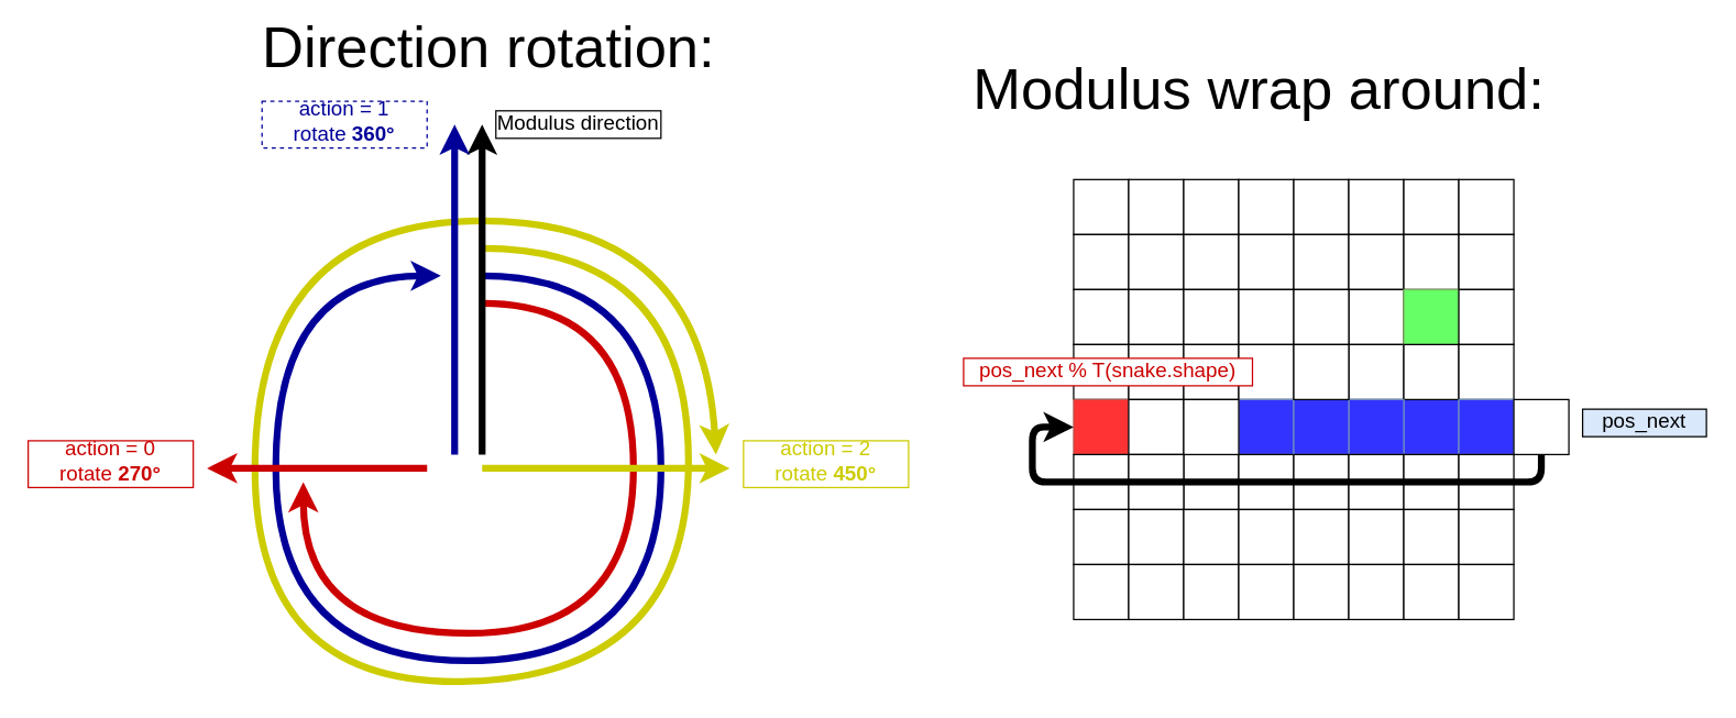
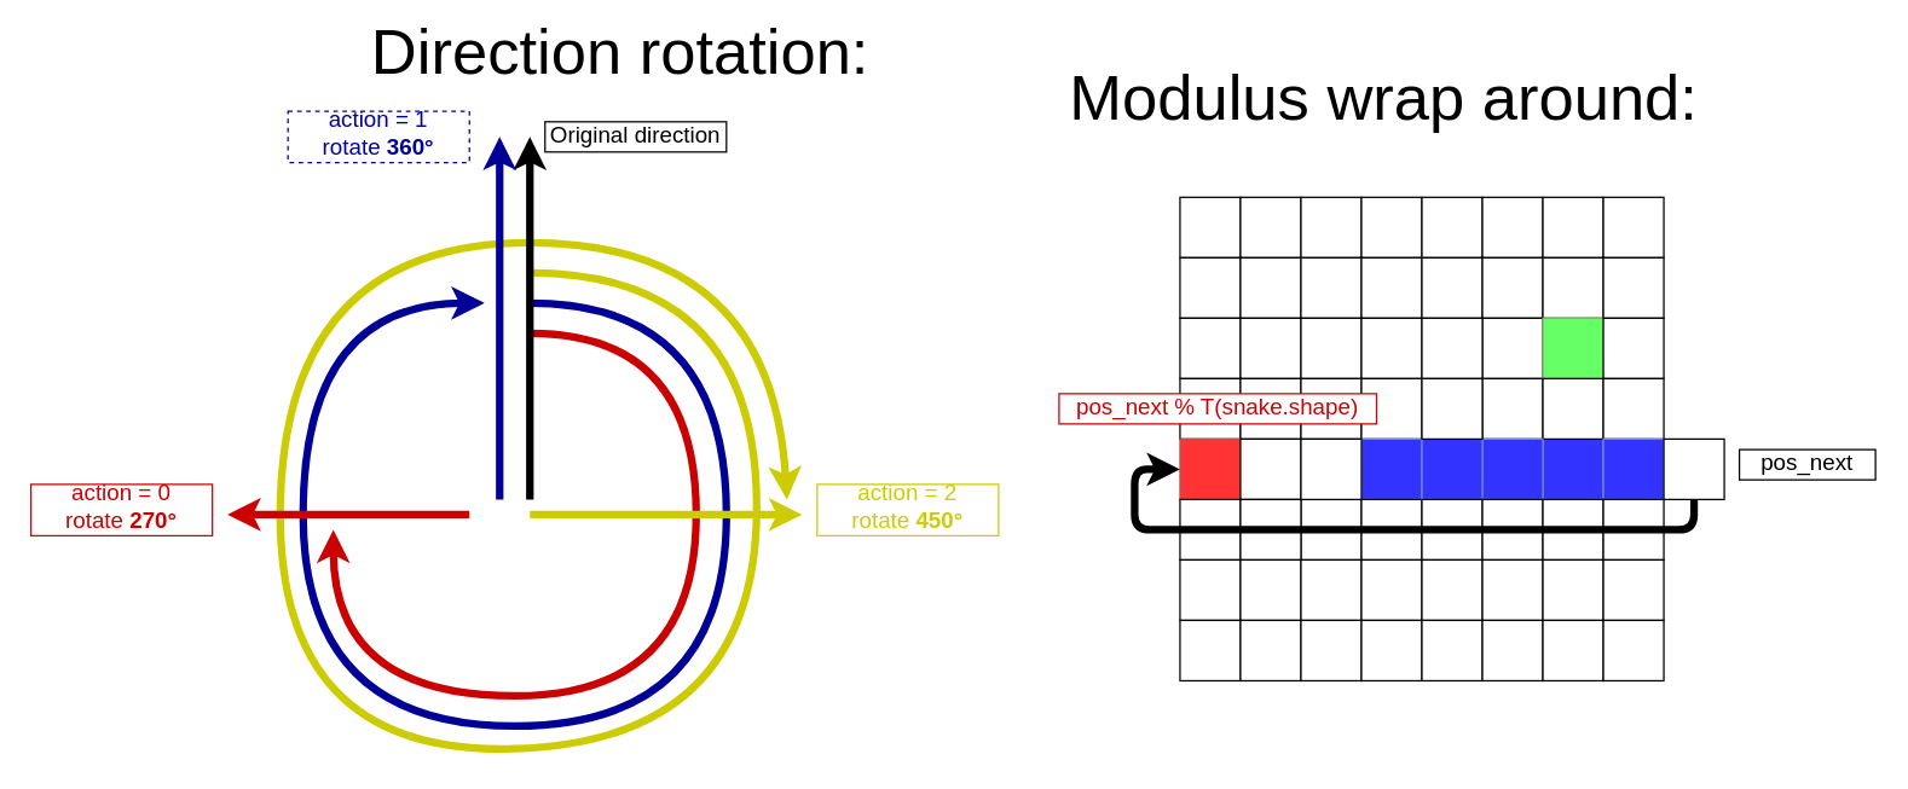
  <mxCell id="0" />
  <mxCell id="1" parent="0" />
  <mxCell id="2" value="" style="curved=1;endArrow=classic;html=1;rounded=1;fontSize=15;fontColor=#FF0000;strokeColor=#CC0000;strokeWidth=5;" edge="1" parent="1"><mxGeometry width="50" height="50" relative="1" as="geometry"><mxPoint x="350" y="220" as="sourcePoint" /><mxPoint x="220" y="350" as="targetPoint" /><Array as="points"><mxPoint x="460" y="220" /><mxPoint x="460" y="460" /><mxPoint x="220" y="460" /></Array></mxGeometry></mxCell>
  <mxCell id="3" value="" style="curved=1;endArrow=classic;html=1;rounded=1;fontSize=15;fontColor=#FF0000;strokeColor=#000099;strokeWidth=5;" edge="1" parent="1"><mxGeometry width="50" height="50" relative="1" as="geometry"><mxPoint x="350" y="200" as="sourcePoint" /><mxPoint x="320" y="200" as="targetPoint" /><Array as="points"><mxPoint x="480" y="200" /><mxPoint x="480" y="480" /><mxPoint x="200" y="480" /><mxPoint x="200" y="200" /></Array></mxGeometry></mxCell>
  <mxCell id="4" value="" style="curved=1;endArrow=classic;html=1;rounded=1;fontSize=15;fontColor=#FF0000;strokeColor=#CCCC00;strokeWidth=5;" edge="1" parent="1"><mxGeometry width="50" height="50" relative="1" as="geometry"><mxPoint x="350" y="180" as="sourcePoint" /><mxPoint x="520" y="330" as="targetPoint" /><Array as="points"><mxPoint x="500" y="180" /><mxPoint x="500" y="490" /><mxPoint x="180" y="500" /><mxPoint x="190" y="160" /><mxPoint x="510" y="160" /></Array></mxGeometry></mxCell>
  <mxCell id="5" value="" style="endArrow=classic;html=1;rounded=1;fontSize=15;fontColor=#FF0000;strokeColor=#CC0000;strokeWidth=5;" edge="1" parent="1"><mxGeometry width="50" height="50" relative="1" as="geometry"><mxPoint x="310" y="340" as="sourcePoint" /><mxPoint x="150" y="340" as="targetPoint" /></mxGeometry></mxCell>
  <mxCell id="6" value="" style="endArrow=classic;html=1;rounded=1;fontSize=15;fontColor=#FF0000;strokeColor=#000000;strokeWidth=5;" edge="1" parent="1"><mxGeometry width="50" height="50" relative="1" as="geometry"><mxPoint x="350" y="330" as="sourcePoint" /><mxPoint x="350" y="90" as="targetPoint" /></mxGeometry></mxCell>
  <mxCell id="7" value="" style="endArrow=classic;html=1;rounded=1;fontSize=15;fontColor=#FF0000;strokeColor=#CCCC00;strokeWidth=5;" edge="1" parent="1"><mxGeometry width="50" height="50" relative="1" as="geometry"><mxPoint x="350" y="340" as="sourcePoint" /><mxPoint x="530" y="340" as="targetPoint" /></mxGeometry></mxCell>
  <mxCell id="8" value="" style="endArrow=classic;html=1;rounded=1;fontSize=15;fontColor=#FF0000;strokeColor=#000099;strokeWidth=5;" edge="1" parent="1"><mxGeometry width="50" height="50" relative="1" as="geometry"><mxPoint x="330" y="330" as="sourcePoint" /><mxPoint x="330" y="90" as="targetPoint" /></mxGeometry></mxCell>
- <mxCell id="9" value="Modulus direction" style="rounded=0;whiteSpace=wrap;html=1;fontSize=15;fontColor=#000000;strokeColor=default;strokeWidth=1;spacingBottom=5;" vertex="1" parent="1"><mxGeometry x="360" y="80" width="120" height="20" as="geometry" /></mxCell>
+ <mxCell id="9" value="Original direction" style="rounded=0;whiteSpace=wrap;html=1;fontSize=15;fontColor=#000000;strokeColor=default;strokeWidth=1;spacingBottom=5;" vertex="1" parent="1"><mxGeometry x="360" y="80" width="120" height="20" as="geometry" /></mxCell>
  <mxCell id="10" value="&lt;div&gt;action = 1&lt;br&gt;&lt;/div&gt;&lt;div&gt;rotate &lt;b&gt;360&lt;/b&gt;&lt;strong class=&quot;header-char&quot;&gt;°&lt;/strong&gt;&lt;/div&gt;&lt;sup&gt;&lt;/sup&gt;" style="rounded=0;whiteSpace=wrap;html=1;fontSize=15;fontColor=#000099;strokeColor=#000099;strokeWidth=1;spacingBottom=6;dashed=1;" vertex="1" parent="1"><mxGeometry x="190" y="73" width="120" height="34" as="geometry" /></mxCell>
  <mxCell id="11" value="&lt;div&gt;action = 0&lt;/div&gt;&lt;div&gt;rotate &lt;b&gt;270&lt;/b&gt;&lt;strong class=&quot;header-char&quot;&gt;°&lt;/strong&gt;&lt;/div&gt;" style="rounded=0;whiteSpace=wrap;html=1;fontSize=15;fontColor=#CC0000;strokeColor=#CC0000;strokeWidth=1;spacingBottom=6;" vertex="1" parent="1"><mxGeometry y="320" width="120" height="34" as="geometry" x="20" /></mxCell>
  <mxCell id="12" value="&lt;div&gt;action = 2&lt;br&gt;&lt;/div&gt;&lt;div&gt;rotate &lt;b&gt;450&lt;span class=&quot;header-char&quot;&gt;°&lt;/span&gt;&lt;/b&gt;&lt;/div&gt;" style="rounded=0;whiteSpace=wrap;html=1;fontSize=15;fontColor=#CCCC00;strokeColor=#CCCC00;strokeWidth=1;spacingBottom=6;" vertex="1" parent="1"><mxGeometry x="540" y="320" width="120" height="34" as="geometry" /></mxCell>
  <mxCell id="13" value="" style="whiteSpace=wrap;html=1;aspect=fixed;" vertex="1" parent="1"><mxGeometry x="780" y="130" width="40" height="40" as="geometry" /></mxCell>
  <mxCell id="14" value="" style="whiteSpace=wrap;html=1;aspect=fixed;" vertex="1" parent="1"><mxGeometry x="820" y="130" width="40" height="40" as="geometry" /></mxCell>
  <mxCell id="15" value="" style="whiteSpace=wrap;html=1;aspect=fixed;" vertex="1" parent="1"><mxGeometry x="780" y="170" width="40" height="40" as="geometry" /></mxCell>
  <mxCell id="16" value="" style="whiteSpace=wrap;html=1;aspect=fixed;" vertex="1" parent="1"><mxGeometry x="820" y="170" width="40" height="40" as="geometry" /></mxCell>
  <mxCell id="17" value="" style="whiteSpace=wrap;html=1;aspect=fixed;" vertex="1" parent="1"><mxGeometry x="860" y="130" width="40" height="40" as="geometry" /></mxCell>
  <mxCell id="18" value="" style="whiteSpace=wrap;html=1;aspect=fixed;" vertex="1" parent="1"><mxGeometry x="900" y="130" width="40" height="40" as="geometry" /></mxCell>
  <mxCell id="19" value="" style="whiteSpace=wrap;html=1;aspect=fixed;" vertex="1" parent="1"><mxGeometry x="860" y="170" width="40" height="40" as="geometry" /></mxCell>
  <mxCell id="20" value="" style="whiteSpace=wrap;html=1;aspect=fixed;" vertex="1" parent="1"><mxGeometry x="900" y="170" width="40" height="40" as="geometry" /></mxCell>
  <mxCell id="21" value="" style="whiteSpace=wrap;html=1;aspect=fixed;" vertex="1" parent="1"><mxGeometry x="780" y="210" width="40" height="40" as="geometry" /></mxCell>
  <mxCell id="22" value="" style="whiteSpace=wrap;html=1;aspect=fixed;" vertex="1" parent="1"><mxGeometry x="820" y="210" width="40" height="40" as="geometry" /></mxCell>
  <mxCell id="23" value="" style="whiteSpace=wrap;html=1;aspect=fixed;" vertex="1" parent="1"><mxGeometry x="780" y="250" width="40" height="40" as="geometry" /></mxCell>
  <mxCell id="24" value="" style="whiteSpace=wrap;html=1;aspect=fixed;" vertex="1" parent="1"><mxGeometry x="820" y="250" width="40" height="40" as="geometry" /></mxCell>
  <mxCell id="25" value="" style="whiteSpace=wrap;html=1;aspect=fixed;" vertex="1" parent="1"><mxGeometry x="860" y="210" width="40" height="40" as="geometry" /></mxCell>
  <mxCell id="26" value="" style="whiteSpace=wrap;html=1;aspect=fixed;" vertex="1" parent="1"><mxGeometry x="900" y="210" width="40" height="40" as="geometry" /></mxCell>
  <mxCell id="27" value="" style="whiteSpace=wrap;html=1;aspect=fixed;" vertex="1" parent="1"><mxGeometry x="860" y="250" width="40" height="40" as="geometry" /></mxCell>
  <mxCell id="28" value="" style="whiteSpace=wrap;html=1;aspect=fixed;" vertex="1" parent="1"><mxGeometry x="900" y="250" width="40" height="40" as="geometry" /></mxCell>
  <mxCell id="29" value="" style="whiteSpace=wrap;html=1;aspect=fixed;" vertex="1" parent="1"><mxGeometry x="940" y="130" width="40" height="40" as="geometry" /></mxCell>
  <mxCell id="30" value="" style="whiteSpace=wrap;html=1;aspect=fixed;" vertex="1" parent="1"><mxGeometry x="980" y="130" width="40" height="40" as="geometry" /></mxCell>
  <mxCell id="31" value="" style="whiteSpace=wrap;html=1;aspect=fixed;" vertex="1" parent="1"><mxGeometry x="940" y="170" width="40" height="40" as="geometry" /></mxCell>
  <mxCell id="32" value="" style="whiteSpace=wrap;html=1;aspect=fixed;" vertex="1" parent="1"><mxGeometry x="980" y="170" width="40" height="40" as="geometry" /></mxCell>
  <mxCell id="33" value="" style="whiteSpace=wrap;html=1;aspect=fixed;" vertex="1" parent="1"><mxGeometry x="1020" y="130" width="40" height="40" as="geometry" /></mxCell>
  <mxCell id="34" value="" style="whiteSpace=wrap;html=1;aspect=fixed;" vertex="1" parent="1"><mxGeometry x="1060" y="130" width="40" height="40" as="geometry" /></mxCell>
  <mxCell id="35" value="" style="whiteSpace=wrap;html=1;aspect=fixed;" vertex="1" parent="1"><mxGeometry x="1020" y="170" width="40" height="40" as="geometry" /></mxCell>
  <mxCell id="36" value="" style="whiteSpace=wrap;html=1;aspect=fixed;" vertex="1" parent="1"><mxGeometry x="1060" y="170" width="40" height="40" as="geometry" /></mxCell>
  <mxCell id="37" value="" style="whiteSpace=wrap;html=1;aspect=fixed;fillColor=#FF3333;strokeColor=#b85450;" vertex="1" parent="1"><mxGeometry x="780" y="290" width="40" height="40" as="geometry" /></mxCell>
  <mxCell id="38" value="" style="whiteSpace=wrap;html=1;aspect=fixed;" vertex="1" parent="1"><mxGeometry x="980" y="210" width="40" height="40" as="geometry" /></mxCell>
  <mxCell id="39" value="" style="whiteSpace=wrap;html=1;aspect=fixed;fillColor=#3333FF;strokeColor=#6c8ebf;" vertex="1" parent="1"><mxGeometry x="1020" y="290" width="40" height="40" as="geometry" /></mxCell>
  <mxCell id="40" value="" style="whiteSpace=wrap;html=1;aspect=fixed;" vertex="1" parent="1"><mxGeometry x="980" y="250" width="40" height="40" as="geometry" /></mxCell>
  <mxCell id="41" value="" style="whiteSpace=wrap;html=1;aspect=fixed;fillColor=#66FF66;strokeColor=#82b366;" vertex="1" parent="1"><mxGeometry x="1020" y="210" width="40" height="40" as="geometry" /></mxCell>
  <mxCell id="42" value="" style="whiteSpace=wrap;html=1;aspect=fixed;" vertex="1" parent="1"><mxGeometry x="1060" y="210" width="40" height="40" as="geometry" /></mxCell>
  <mxCell id="43" value="" style="whiteSpace=wrap;html=1;aspect=fixed;" vertex="1" parent="1"><mxGeometry x="1020" y="250" width="40" height="40" as="geometry" /></mxCell>
  <mxCell id="44" value="" style="whiteSpace=wrap;html=1;aspect=fixed;" vertex="1" parent="1"><mxGeometry x="1060" y="250" width="40" height="40" as="geometry" /></mxCell>
  <mxCell id="45" value="" style="whiteSpace=wrap;html=1;aspect=fixed;" vertex="1" parent="1"><mxGeometry x="860" y="330" width="40" height="40" as="geometry" /></mxCell>
  <mxCell id="46" value="" style="whiteSpace=wrap;html=1;aspect=fixed;" vertex="1" parent="1"><mxGeometry x="820" y="290" width="40" height="40" as="geometry" /></mxCell>
  <mxCell id="47" value="" style="whiteSpace=wrap;html=1;aspect=fixed;" vertex="1" parent="1"><mxGeometry x="780" y="330" width="40" height="40" as="geometry" /></mxCell>
  <mxCell id="48" value="" style="whiteSpace=wrap;html=1;aspect=fixed;" vertex="1" parent="1"><mxGeometry x="820" y="330" width="40" height="40" as="geometry" /></mxCell>
  <mxCell id="49" value="" style="whiteSpace=wrap;html=1;aspect=fixed;fillColor=#3333FF;strokeColor=#6c8ebf;" vertex="1" parent="1"><mxGeometry x="1060" y="290" width="40" height="40" as="geometry" /></mxCell>
  <mxCell id="50" value="" style="whiteSpace=wrap;html=1;aspect=fixed;fillColor=#3333FF;strokeColor=#6c8ebf;" vertex="1" parent="1"><mxGeometry x="900" y="290" width="40" height="40" as="geometry" /></mxCell>
  <mxCell id="51" value="" style="whiteSpace=wrap;html=1;aspect=fixed;fillColor=#3333FF;strokeColor=#6c8ebf;" vertex="1" parent="1"><mxGeometry x="980" y="290" width="40" height="40" as="geometry" /></mxCell>
  <mxCell id="52" value="" style="whiteSpace=wrap;html=1;aspect=fixed;" vertex="1" parent="1"><mxGeometry x="900" y="330" width="40" height="40" as="geometry" /></mxCell>
  <mxCell id="53" value="" style="whiteSpace=wrap;html=1;aspect=fixed;" vertex="1" parent="1"><mxGeometry x="780" y="370" width="40" height="40" as="geometry" /></mxCell>
  <mxCell id="54" value="" style="whiteSpace=wrap;html=1;aspect=fixed;" vertex="1" parent="1"><mxGeometry x="820" y="370" width="40" height="40" as="geometry" /></mxCell>
  <mxCell id="55" value="" style="whiteSpace=wrap;html=1;aspect=fixed;" vertex="1" parent="1"><mxGeometry x="780" y="410" width="40" height="40" as="geometry" /></mxCell>
  <mxCell id="56" value="" style="whiteSpace=wrap;html=1;aspect=fixed;" vertex="1" parent="1"><mxGeometry x="820" y="410" width="40" height="40" as="geometry" /></mxCell>
  <mxCell id="57" value="" style="whiteSpace=wrap;html=1;aspect=fixed;" vertex="1" parent="1"><mxGeometry x="860" y="370" width="40" height="40" as="geometry" /></mxCell>
  <mxCell id="58" value="" style="whiteSpace=wrap;html=1;aspect=fixed;" vertex="1" parent="1"><mxGeometry x="900" y="370" width="40" height="40" as="geometry" /></mxCell>
  <mxCell id="59" value="" style="whiteSpace=wrap;html=1;aspect=fixed;" vertex="1" parent="1"><mxGeometry x="860" y="410" width="40" height="40" as="geometry" /></mxCell>
  <mxCell id="60" value="" style="whiteSpace=wrap;html=1;aspect=fixed;" vertex="1" parent="1"><mxGeometry x="900" y="410" width="40" height="40" as="geometry" /></mxCell>
  <mxCell id="61" value="" style="whiteSpace=wrap;html=1;aspect=fixed;fillColor=#3333FF;strokeColor=#6c8ebf;" vertex="1" parent="1"><mxGeometry x="940" y="290" width="40" height="40" as="geometry" /></mxCell>
  <mxCell id="62" value="" style="whiteSpace=wrap;html=1;aspect=fixed;" vertex="1" parent="1"><mxGeometry x="860" y="290" width="40" height="40" as="geometry" /></mxCell>
  <mxCell id="63" value="" style="whiteSpace=wrap;html=1;aspect=fixed;" vertex="1" parent="1"><mxGeometry x="940" y="330" width="40" height="40" as="geometry" /></mxCell>
  <mxCell id="64" value="" style="whiteSpace=wrap;html=1;aspect=fixed;" vertex="1" parent="1"><mxGeometry x="980" y="330" width="40" height="40" as="geometry" /></mxCell>
  <mxCell id="65" value="" style="whiteSpace=wrap;html=1;aspect=fixed;" vertex="1" parent="1"><mxGeometry x="940" y="210" width="40" height="40" as="geometry" /></mxCell>
  <mxCell id="66" value="" style="whiteSpace=wrap;html=1;aspect=fixed;" vertex="1" parent="1"><mxGeometry x="940" y="250" width="40" height="40" as="geometry" /></mxCell>
  <mxCell id="67" value="" style="whiteSpace=wrap;html=1;aspect=fixed;" vertex="1" parent="1"><mxGeometry x="1020" y="330" width="40" height="40" as="geometry" /></mxCell>
  <mxCell id="68" value="" style="whiteSpace=wrap;html=1;aspect=fixed;" vertex="1" parent="1"><mxGeometry x="1060" y="330" width="40" height="40" as="geometry" /></mxCell>
  <mxCell id="69" value="" style="whiteSpace=wrap;html=1;aspect=fixed;" vertex="1" parent="1"><mxGeometry x="940" y="370" width="40" height="40" as="geometry" /></mxCell>
  <mxCell id="70" value="" style="whiteSpace=wrap;html=1;aspect=fixed;" vertex="1" parent="1"><mxGeometry x="980" y="370" width="40" height="40" as="geometry" /></mxCell>
  <mxCell id="71" value="" style="whiteSpace=wrap;html=1;aspect=fixed;" vertex="1" parent="1"><mxGeometry x="940" y="410" width="40" height="40" as="geometry" /></mxCell>
  <mxCell id="72" value="" style="whiteSpace=wrap;html=1;aspect=fixed;" vertex="1" parent="1"><mxGeometry x="980" y="410" width="40" height="40" as="geometry" /></mxCell>
  <mxCell id="73" value="" style="whiteSpace=wrap;html=1;aspect=fixed;" vertex="1" parent="1"><mxGeometry x="1020" y="370" width="40" height="40" as="geometry" /></mxCell>
  <mxCell id="74" value="" style="whiteSpace=wrap;html=1;aspect=fixed;" vertex="1" parent="1"><mxGeometry x="1060" y="370" width="40" height="40" as="geometry" /></mxCell>
  <mxCell id="75" value="" style="whiteSpace=wrap;html=1;aspect=fixed;" vertex="1" parent="1"><mxGeometry x="1020" y="410" width="40" height="40" as="geometry" /></mxCell>
  <mxCell id="76" value="" style="whiteSpace=wrap;html=1;aspect=fixed;" vertex="1" parent="1"><mxGeometry x="1060" y="410" width="40" height="40" as="geometry" /></mxCell>
  <mxCell id="77" style="edgeStyle=orthogonalEdgeStyle;rounded=1;orthogonalLoop=1;jettySize=auto;html=1;exitX=0.5;exitY=1;exitDx=0;exitDy=0;entryX=0;entryY=0.5;entryDx=0;entryDy=0;fontSize=15;fontColor=#CCCC00;strokeColor=#000000;strokeWidth=5;" edge="1" parent="1" source="78" target="37"><mxGeometry relative="1" as="geometry"><Array as="points"><mxPoint x="1120" y="350" /><mxPoint x="750" y="350" /><mxPoint x="750" y="310" /></Array></mxGeometry></mxCell>
  <mxCell id="78" value="" style="whiteSpace=wrap;html=1;aspect=fixed;" vertex="1" parent="1"><mxGeometry x="1100" y="290" width="40" height="40" as="geometry" /></mxCell>
- <mxCell id="79" value="pos_next" style="rounded=0;whiteSpace=wrap;html=1;fontSize=15;fontColor=#000000;strokeColor=default;strokeWidth=1;spacingBottom=5;fillColor=#dae8fc;" vertex="1" parent="1"><mxGeometry x="1150" y="297" width="90" height="20" as="geometry" /></mxCell>
+ <mxCell id="79" value="pos_next" style="rounded=0;whiteSpace=wrap;html=1;fontSize=15;fontColor=#000000;strokeColor=default;strokeWidth=1;spacingBottom=5;" vertex="1" parent="1"><mxGeometry x="1150" y="297" width="90" height="20" as="geometry" /></mxCell>
  <mxCell id="80" value="pos_next % T(snake.shape)" style="rounded=0;whiteSpace=wrap;html=1;fontSize=15;fontColor=#CC0000;strokeColor=#CC0000;strokeWidth=1;spacingBottom=5;" vertex="1" parent="1"><mxGeometry x="700" y="260" width="210" height="20" as="geometry" /></mxCell>
- <mxCell id="81" value="Direction rotation:" style="text;html=1;strokeColor=none;fillColor=none;align=center;verticalAlign=middle;whiteSpace=wrap;rounded=0;fontSize=42;fontColor=#000000;" vertex="1" parent="1"><mxGeometry x="130" y="20" width="450" height="30" as="geometry" /></mxCell>
+ <mxCell id="81" value="Direction rotation:" style="text;html=1;strokeColor=none;fillColor=none;align=center;verticalAlign=middle;whiteSpace=wrap;rounded=0;fontSize=42;fontColor=#000000;" vertex="1" parent="1"><mxGeometry x="185" y="20" width="450" height="30" as="geometry" /></mxCell>
  <mxCell id="82" value="Modulus wrap around:" style="text;html=1;strokeColor=none;fillColor=none;align=center;verticalAlign=middle;whiteSpace=wrap;rounded=0;fontSize=42;fontColor=#000000;" vertex="1" parent="1"><mxGeometry x="690" y="50" width="450" height="30" as="geometry" /></mxCell>
